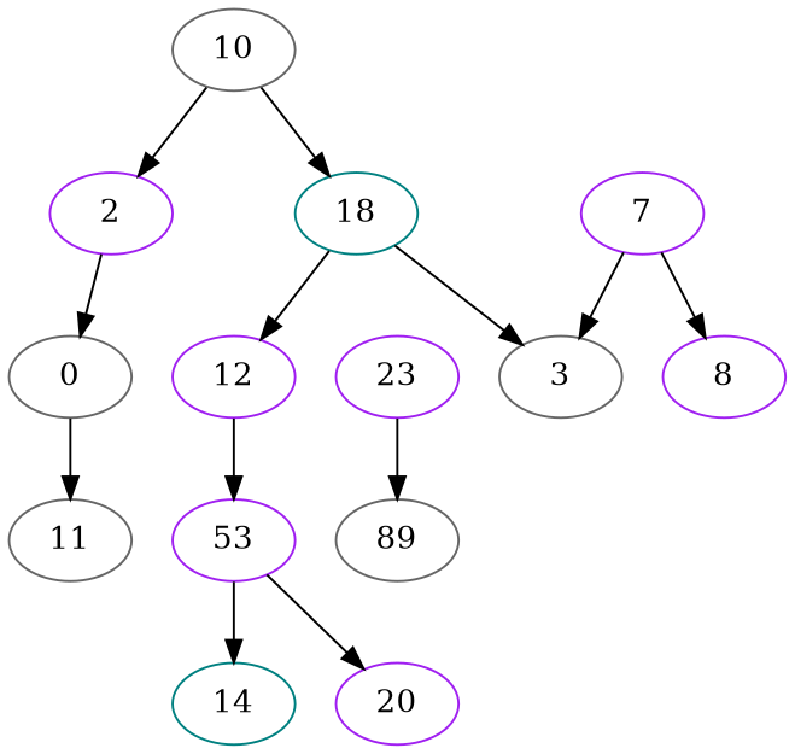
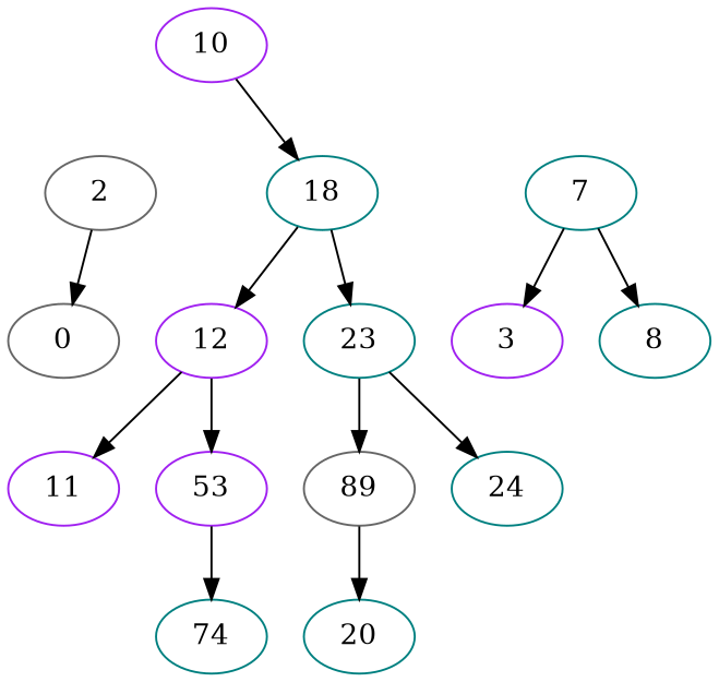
  digraph {
    node [color=teal]
-   10 [color=gray40]
-   2 [color=purple]
+   10 [color=purple]
+   2 [color=gray40]
    18
    0 [color=gray40]
    12 [color=purple]
-   23 [color=purple]
-   3 [color=gray40]
-   7 [color=purple]
-   8 [color=purple]
-   11 [color=gray40]
+   23
+   3 [color=purple]
+   7
+   8
+   11 [color=purple]
    n11 [color=purple label=53]
    n12 [color=gray40 label=89]
-   14
-   20 [color=purple]
-   10 -> 2
+   24
+   14 [label=74]
+   20
    10 -> 18
    2 -> 0
    18 -> 12
-   18 -> 3
-   0 -> 11
+   18 -> 23
+   12 -> 11
    12 -> n11
    23 -> n12
+   23 -> 24
    7 -> 3
    7 -> 8
    n11 -> 14
-   n11 -> 20
+   n12 -> 20
  }
